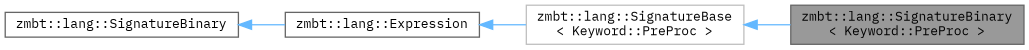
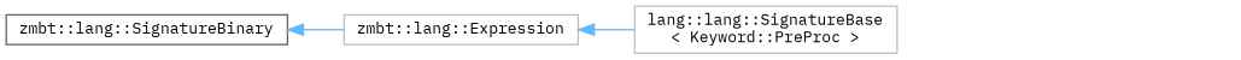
  digraph {
    fontname="IBM Plex Mono"
    rankdir=LR
    node [color=gray40 fillcolor=white fontname="IBM Plex Mono" fontsize=10 shape=box style=filled]
    edge [color=steelblue1 dir=back fontname="IBM Plex Mono" fontsize=10 labelfontname=Helvetica labelfontsize=10 style=solid]
-   n1 [fillcolor=grey60 fontcolor=black height=0.2 label="zmbt::lang::SignatureBinary\l\< Keyword::PreProc \>" width=0.4]
-   n2 [color=grey75 height=0.2 label="zmbt::lang::SignatureBase\l\< Keyword::PreProc \>" width=0.4]
-   n3 [height=0.2 label="zmbt::lang::Expression" width=0.4]
+   n2 [color=grey75 height=0.2 label="lang::lang::SignatureBase\l\< Keyword::PreProc \>" width=0.4]
+   n3 [color=grey75 height=0.2 label="zmbt::lang::Expression" width=0.4]
    n4 [height=0.2 label="zmbt::lang::SignatureBinary" width=0.4]
-   n2 -> n1
    n3 -> n2
    n4 -> n3
  }
